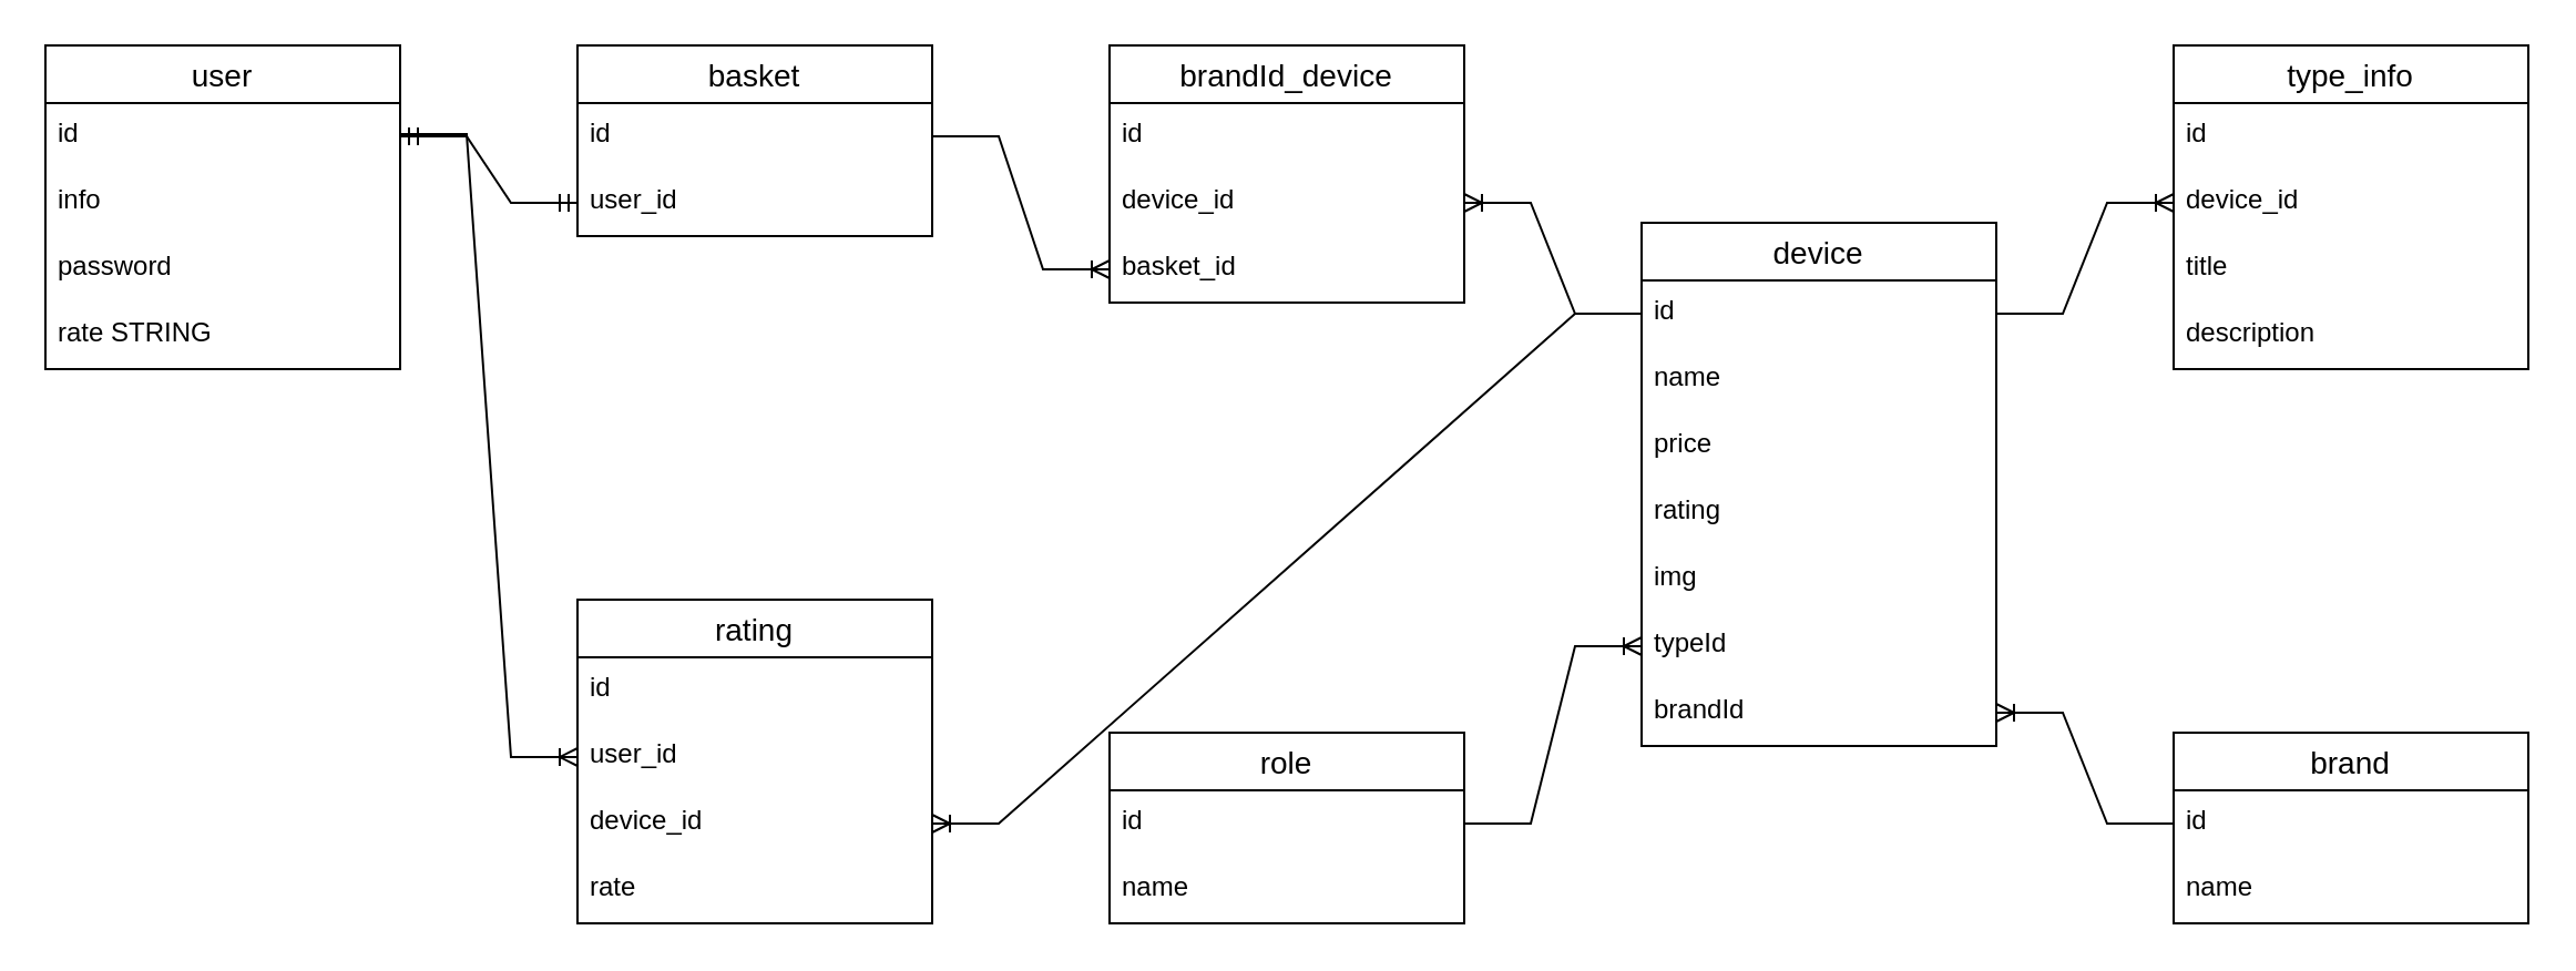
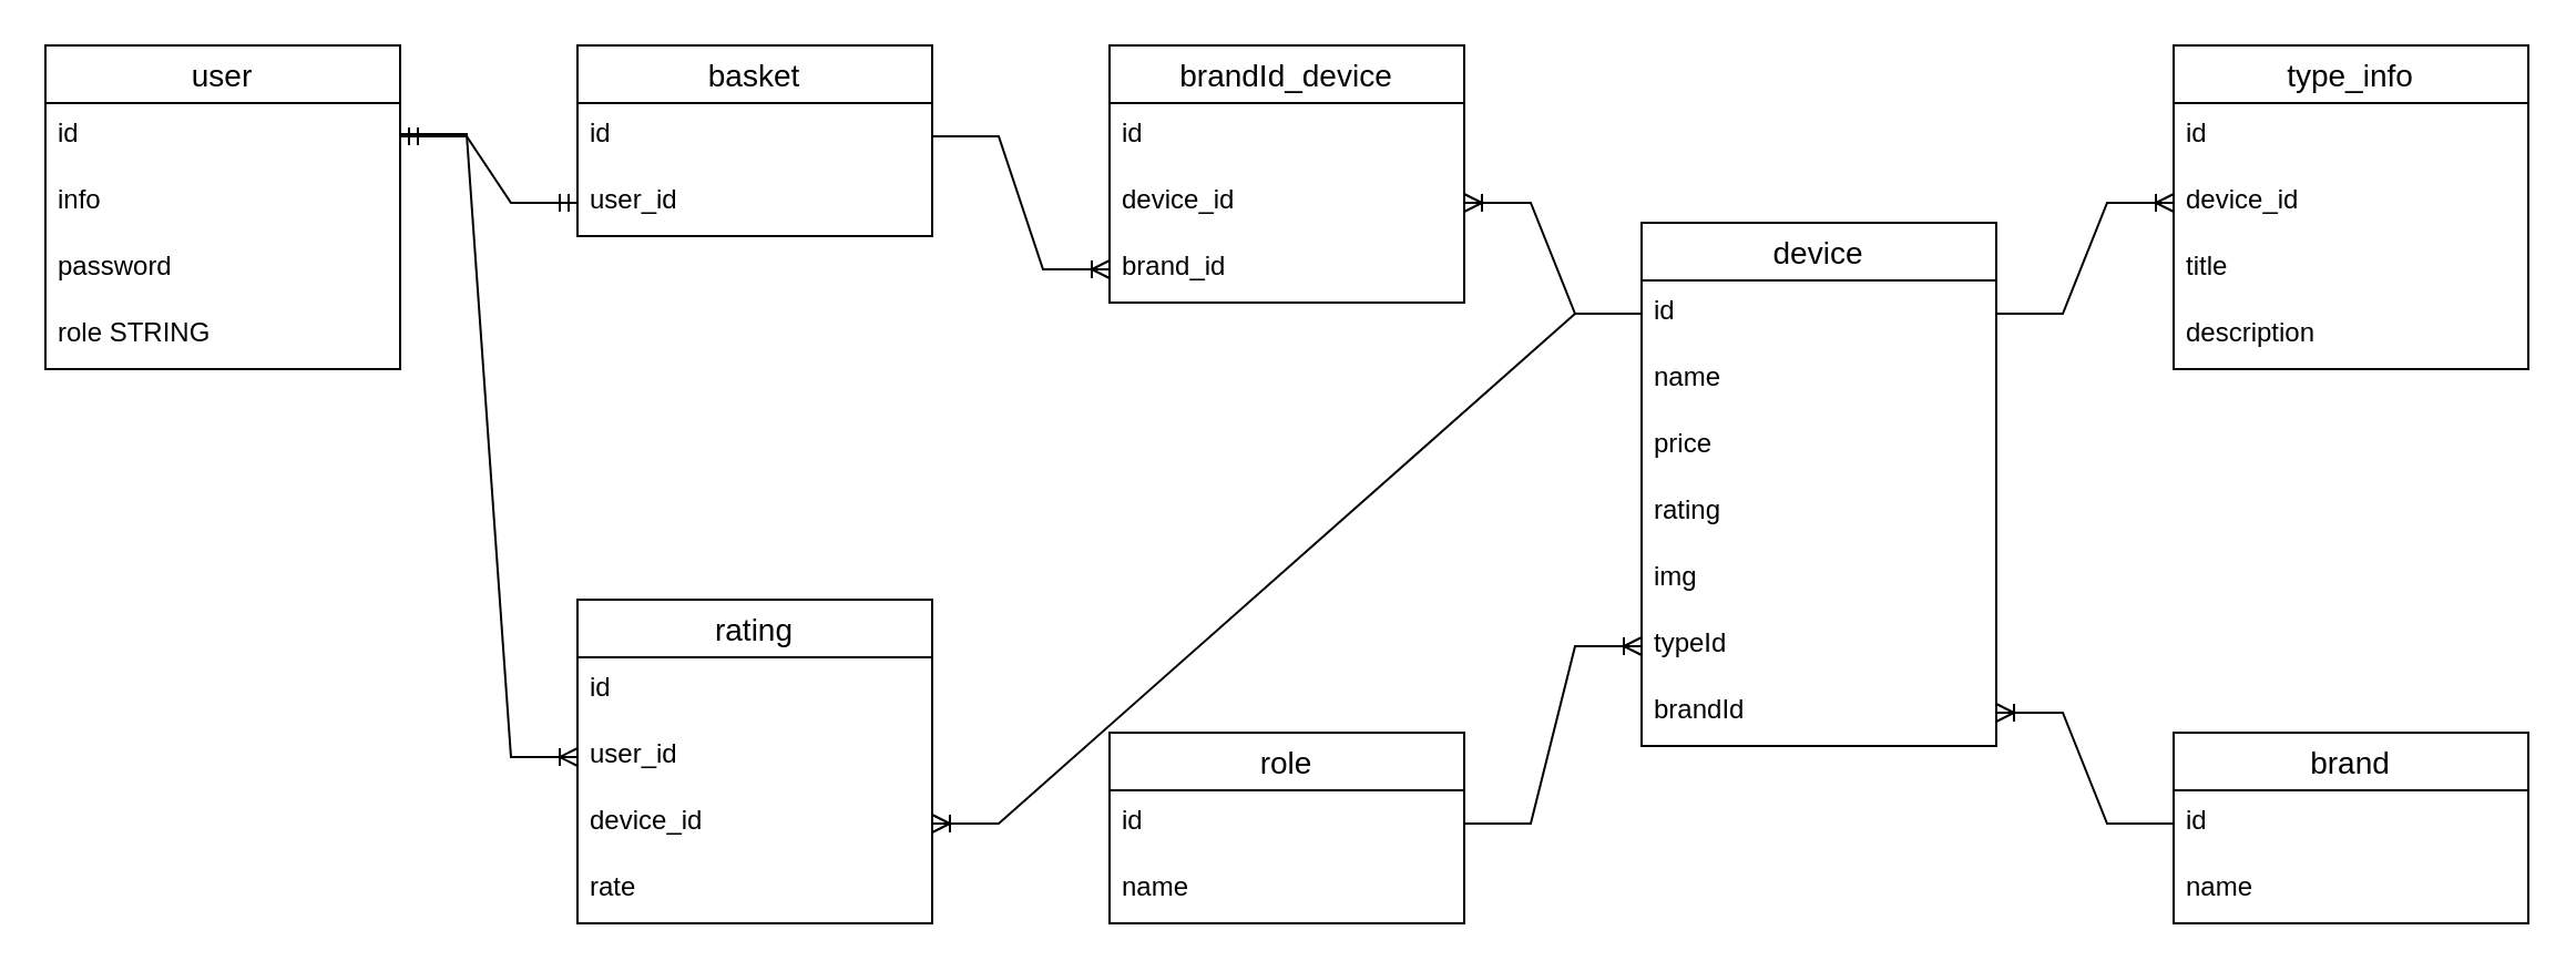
  <mxCell id="0" />
  <mxCell id="1" parent="0" />
  <mxCell id="2" value="user" style="swimlane;fontStyle=0;childLayout=stackLayout;horizontal=1;startSize=26;horizontalStack=0;resizeParent=1;resizeParentMax=0;resizeLast=0;collapsible=1;marginBottom=0;align=center;fontSize=14;" parent="1" vertex="1"><mxGeometry x="20" y="20" width="160" height="146" as="geometry" /></mxCell>
  <mxCell id="3" value="id" style="text;strokeColor=none;fillColor=none;spacingLeft=4;spacingRight=4;overflow=hidden;rotatable=0;points=[[0,0.5],[1,0.5]];portConstraint=eastwest;fontSize=12;" parent="2" vertex="1"><mxGeometry y="26" width="160" height="30" as="geometry" /></mxCell>
  <mxCell id="4" value="info" style="text;strokeColor=none;fillColor=none;spacingLeft=4;spacingRight=4;overflow=hidden;rotatable=0;points=[[0,0.5],[1,0.5]];portConstraint=eastwest;fontSize=12;" parent="2" vertex="1"><mxGeometry y="56" width="160" height="30" as="geometry" /></mxCell>
  <mxCell id="5" value="password" style="text;strokeColor=none;fillColor=none;spacingLeft=4;spacingRight=4;overflow=hidden;rotatable=0;points=[[0,0.5],[1,0.5]];portConstraint=eastwest;fontSize=12;" parent="2" vertex="1"><mxGeometry y="86" width="160" height="30" as="geometry" /></mxCell>
- <mxCell id="6" value="rate STRING" style="text;strokeColor=none;fillColor=none;spacingLeft=4;spacingRight=4;overflow=hidden;rotatable=0;points=[[0,0.5],[1,0.5]];portConstraint=eastwest;fontSize=12;" parent="2" vertex="1"><mxGeometry y="116" width="160" height="30" as="geometry" /></mxCell>
+ <mxCell id="6" value="role STRING" style="text;strokeColor=none;fillColor=none;spacingLeft=4;spacingRight=4;overflow=hidden;rotatable=0;points=[[0,0.5],[1,0.5]];portConstraint=eastwest;fontSize=12;" parent="2" vertex="1"><mxGeometry y="116" width="160" height="30" as="geometry" /></mxCell>
  <mxCell id="7" value="basket" style="swimlane;fontStyle=0;childLayout=stackLayout;horizontal=1;startSize=26;horizontalStack=0;resizeParent=1;resizeParentMax=0;resizeLast=0;collapsible=1;marginBottom=0;align=center;fontSize=14;" parent="1" vertex="1"><mxGeometry x="260" y="20" width="160" height="86" as="geometry" /></mxCell>
  <mxCell id="8" value="id" style="text;strokeColor=none;fillColor=none;spacingLeft=4;spacingRight=4;overflow=hidden;rotatable=0;points=[[0,0.5],[1,0.5]];portConstraint=eastwest;fontSize=12;" parent="7" vertex="1"><mxGeometry y="26" width="160" height="30" as="geometry" /></mxCell>
  <mxCell id="9" value="user_id" style="text;strokeColor=none;fillColor=none;spacingLeft=4;spacingRight=4;overflow=hidden;rotatable=0;points=[[0,0.5],[1,0.5]];portConstraint=eastwest;fontSize=12;" parent="7" vertex="1"><mxGeometry y="56" width="160" height="30" as="geometry" /></mxCell>
  <mxCell id="10" value="brandId_device" style="swimlane;fontStyle=0;childLayout=stackLayout;horizontal=1;startSize=26;horizontalStack=0;resizeParent=1;resizeParentMax=0;resizeLast=0;collapsible=1;marginBottom=0;align=center;fontSize=14;" parent="1" vertex="1"><mxGeometry x="500" y="20" width="160" height="116" as="geometry" /></mxCell>
  <mxCell id="11" value="id" style="text;strokeColor=none;fillColor=none;spacingLeft=4;spacingRight=4;overflow=hidden;rotatable=0;points=[[0,0.5],[1,0.5]];portConstraint=eastwest;fontSize=12;" parent="10" vertex="1"><mxGeometry y="26" width="160" height="30" as="geometry" /></mxCell>
  <mxCell id="12" value="device_id" style="text;strokeColor=none;fillColor=none;spacingLeft=4;spacingRight=4;overflow=hidden;rotatable=0;points=[[0,0.5],[1,0.5]];portConstraint=eastwest;fontSize=12;" parent="10" vertex="1"><mxGeometry y="56" width="160" height="30" as="geometry" /></mxCell>
- <mxCell id="13" value="basket_id" style="text;strokeColor=none;fillColor=none;spacingLeft=4;spacingRight=4;overflow=hidden;rotatable=0;points=[[0,0.5],[1,0.5]];portConstraint=eastwest;fontSize=12;" parent="10" vertex="1"><mxGeometry y="86" width="160" height="30" as="geometry" /></mxCell>
+ <mxCell id="13" value="brand_id" style="text;strokeColor=none;fillColor=none;spacingLeft=4;spacingRight=4;overflow=hidden;rotatable=0;points=[[0,0.5],[1,0.5]];portConstraint=eastwest;fontSize=12;" parent="10" vertex="1"><mxGeometry y="86" width="160" height="30" as="geometry" /></mxCell>
  <mxCell id="14" value="" style="edgeStyle=entityRelationEdgeStyle;fontSize=12;html=1;endArrow=ERmandOne;startArrow=ERmandOne;rounded=0;exitX=1;exitY=0.5;exitDx=0;exitDy=0;entryX=0;entryY=0.5;entryDx=0;entryDy=0;" parent="1" source="3" target="9" edge="1"><mxGeometry width="100" height="100" relative="1" as="geometry"><mxPoint x="350" y="260" as="sourcePoint" /><mxPoint x="450" y="160" as="targetPoint" /></mxGeometry></mxCell>
  <mxCell id="15" value="" style="edgeStyle=entityRelationEdgeStyle;fontSize=12;html=1;endArrow=ERoneToMany;rounded=0;entryX=0;entryY=0.5;entryDx=0;entryDy=0;exitX=1;exitY=0.5;exitDx=0;exitDy=0;" parent="1" source="8" target="13" edge="1"><mxGeometry width="100" height="100" relative="1" as="geometry"><mxPoint x="450" y="146" as="sourcePoint" /><mxPoint x="450" y="160" as="targetPoint" /></mxGeometry></mxCell>
  <mxCell id="16" value="device" style="swimlane;fontStyle=0;childLayout=stackLayout;horizontal=1;startSize=26;horizontalStack=0;resizeParent=1;resizeParentMax=0;resizeLast=0;collapsible=1;marginBottom=0;align=center;fontSize=14;" parent="1" vertex="1"><mxGeometry x="740" y="100" width="160" height="236" as="geometry" /></mxCell>
  <mxCell id="17" value="id" style="text;strokeColor=none;fillColor=none;spacingLeft=4;spacingRight=4;overflow=hidden;rotatable=0;points=[[0,0.5],[1,0.5]];portConstraint=eastwest;fontSize=12;" parent="16" vertex="1"><mxGeometry y="26" width="160" height="30" as="geometry" /></mxCell>
  <mxCell id="18" value="name" style="text;strokeColor=none;fillColor=none;spacingLeft=4;spacingRight=4;overflow=hidden;rotatable=0;points=[[0,0.5],[1,0.5]];portConstraint=eastwest;fontSize=12;" parent="16" vertex="1"><mxGeometry y="56" width="160" height="30" as="geometry" /></mxCell>
  <mxCell id="19" value="price" style="text;strokeColor=none;fillColor=none;spacingLeft=4;spacingRight=4;overflow=hidden;rotatable=0;points=[[0,0.5],[1,0.5]];portConstraint=eastwest;fontSize=12;" parent="16" vertex="1"><mxGeometry y="86" width="160" height="30" as="geometry" /></mxCell>
  <mxCell id="20" value="rating" style="text;strokeColor=none;fillColor=none;spacingLeft=4;spacingRight=4;overflow=hidden;rotatable=0;points=[[0,0.5],[1,0.5]];portConstraint=eastwest;fontSize=12;" parent="16" vertex="1"><mxGeometry y="116" width="160" height="30" as="geometry" /></mxCell>
  <mxCell id="21" value="img" style="text;strokeColor=none;fillColor=none;spacingLeft=4;spacingRight=4;overflow=hidden;rotatable=0;points=[[0,0.5],[1,0.5]];portConstraint=eastwest;fontSize=12;" parent="16" vertex="1"><mxGeometry y="146" width="160" height="30" as="geometry" /></mxCell>
  <mxCell id="22" value="typeId" style="text;strokeColor=none;fillColor=none;spacingLeft=4;spacingRight=4;overflow=hidden;rotatable=0;points=[[0,0.5],[1,0.5]];portConstraint=eastwest;fontSize=12;" parent="16" vertex="1"><mxGeometry y="176" width="160" height="30" as="geometry" /></mxCell>
  <mxCell id="23" value="brandId" style="text;strokeColor=none;fillColor=none;spacingLeft=4;spacingRight=4;overflow=hidden;rotatable=0;points=[[0,0.5],[1,0.5]];portConstraint=eastwest;fontSize=12;" parent="16" vertex="1"><mxGeometry y="206" width="160" height="30" as="geometry" /></mxCell>
  <mxCell id="24" value="type_info" style="swimlane;fontStyle=0;childLayout=stackLayout;horizontal=1;startSize=26;horizontalStack=0;resizeParent=1;resizeParentMax=0;resizeLast=0;collapsible=1;marginBottom=0;align=center;fontSize=14;" parent="1" vertex="1"><mxGeometry x="980" y="20" width="160" height="146" as="geometry" /></mxCell>
  <mxCell id="25" value="id" style="text;strokeColor=none;fillColor=none;spacingLeft=4;spacingRight=4;overflow=hidden;rotatable=0;points=[[0,0.5],[1,0.5]];portConstraint=eastwest;fontSize=12;" parent="24" vertex="1"><mxGeometry y="26" width="160" height="30" as="geometry" /></mxCell>
  <mxCell id="26" value="device_id" style="text;strokeColor=none;fillColor=none;spacingLeft=4;spacingRight=4;overflow=hidden;rotatable=0;points=[[0,0.5],[1,0.5]];portConstraint=eastwest;fontSize=12;" parent="24" vertex="1"><mxGeometry y="56" width="160" height="30" as="geometry" /></mxCell>
  <mxCell id="27" value="title" style="text;strokeColor=none;fillColor=none;spacingLeft=4;spacingRight=4;overflow=hidden;rotatable=0;points=[[0,0.5],[1,0.5]];portConstraint=eastwest;fontSize=12;" parent="24" vertex="1"><mxGeometry y="86" width="160" height="30" as="geometry" /></mxCell>
  <mxCell id="28" value="description" style="text;strokeColor=none;fillColor=none;spacingLeft=4;spacingRight=4;overflow=hidden;rotatable=0;points=[[0,0.5],[1,0.5]];portConstraint=eastwest;fontSize=12;" parent="24" vertex="1"><mxGeometry y="116" width="160" height="30" as="geometry" /></mxCell>
  <mxCell id="29" value="" style="edgeStyle=entityRelationEdgeStyle;fontSize=12;html=1;endArrow=ERoneToMany;rounded=0;exitX=1;exitY=0.5;exitDx=0;exitDy=0;entryX=0;entryY=0.5;entryDx=0;entryDy=0;" parent="1" source="17" target="26" edge="1"><mxGeometry width="100" height="100" relative="1" as="geometry"><mxPoint x="900" y="250" as="sourcePoint" /><mxPoint x="1000" y="150" as="targetPoint" /></mxGeometry></mxCell>
  <mxCell id="30" value="role" style="swimlane;fontStyle=0;childLayout=stackLayout;horizontal=1;startSize=26;horizontalStack=0;resizeParent=1;resizeParentMax=0;resizeLast=0;collapsible=1;marginBottom=0;align=center;fontSize=14;" parent="1" vertex="1"><mxGeometry x="500" y="330" width="160" height="86" as="geometry" /></mxCell>
  <mxCell id="31" value="id" style="text;strokeColor=none;fillColor=none;spacingLeft=4;spacingRight=4;overflow=hidden;rotatable=0;points=[[0,0.5],[1,0.5]];portConstraint=eastwest;fontSize=12;" parent="30" vertex="1"><mxGeometry y="26" width="160" height="30" as="geometry" /></mxCell>
  <mxCell id="32" value="name" style="text;strokeColor=none;fillColor=none;spacingLeft=4;spacingRight=4;overflow=hidden;rotatable=0;points=[[0,0.5],[1,0.5]];portConstraint=eastwest;fontSize=12;" parent="30" vertex="1"><mxGeometry y="56" width="160" height="30" as="geometry" /></mxCell>
  <mxCell id="33" value="brand" style="swimlane;fontStyle=0;childLayout=stackLayout;horizontal=1;startSize=26;horizontalStack=0;resizeParent=1;resizeParentMax=0;resizeLast=0;collapsible=1;marginBottom=0;align=center;fontSize=14;" parent="1" vertex="1"><mxGeometry x="980" y="330" width="160" height="86" as="geometry" /></mxCell>
  <mxCell id="34" value="id" style="text;strokeColor=none;fillColor=none;spacingLeft=4;spacingRight=4;overflow=hidden;rotatable=0;points=[[0,0.5],[1,0.5]];portConstraint=eastwest;fontSize=12;" parent="33" vertex="1"><mxGeometry y="26" width="160" height="30" as="geometry" /></mxCell>
  <mxCell id="35" value="name" style="text;strokeColor=none;fillColor=none;spacingLeft=4;spacingRight=4;overflow=hidden;rotatable=0;points=[[0,0.5],[1,0.5]];portConstraint=eastwest;fontSize=12;" parent="33" vertex="1"><mxGeometry y="56" width="160" height="30" as="geometry" /></mxCell>
  <mxCell id="36" value="" style="edgeStyle=entityRelationEdgeStyle;fontSize=12;html=1;endArrow=ERoneToMany;rounded=0;entryX=0;entryY=0.5;entryDx=0;entryDy=0;exitX=1;exitY=0.5;exitDx=0;exitDy=0;" parent="1" source="31" target="22" edge="1"><mxGeometry width="100" height="100" relative="1" as="geometry"><mxPoint x="700" y="400" as="sourcePoint" /><mxPoint x="720" y="270" as="targetPoint" /></mxGeometry></mxCell>
  <mxCell id="37" value="" style="edgeStyle=entityRelationEdgeStyle;fontSize=12;html=1;endArrow=ERoneToMany;rounded=0;entryX=1;entryY=0.5;entryDx=0;entryDy=0;exitX=0;exitY=0.5;exitDx=0;exitDy=0;" parent="1" source="34" target="23" edge="1"><mxGeometry width="100" height="100" relative="1" as="geometry"><mxPoint x="860" y="500" as="sourcePoint" /><mxPoint x="960" y="400" as="targetPoint" /></mxGeometry></mxCell>
  <mxCell id="38" value="rating" style="swimlane;fontStyle=0;childLayout=stackLayout;horizontal=1;startSize=26;horizontalStack=0;resizeParent=1;resizeParentMax=0;resizeLast=0;collapsible=1;marginBottom=0;align=center;fontSize=14;" parent="1" vertex="1"><mxGeometry x="260" y="270" width="160" height="146" as="geometry" /></mxCell>
  <mxCell id="39" value="id" style="text;strokeColor=none;fillColor=none;spacingLeft=4;spacingRight=4;overflow=hidden;rotatable=0;points=[[0,0.5],[1,0.5]];portConstraint=eastwest;fontSize=12;" parent="38" vertex="1"><mxGeometry y="26" width="160" height="30" as="geometry" /></mxCell>
  <mxCell id="40" value="user_id" style="text;strokeColor=none;fillColor=none;spacingLeft=4;spacingRight=4;overflow=hidden;rotatable=0;points=[[0,0.5],[1,0.5]];portConstraint=eastwest;fontSize=12;" parent="38" vertex="1"><mxGeometry y="56" width="160" height="30" as="geometry" /></mxCell>
  <mxCell id="41" value="device_id" style="text;strokeColor=none;fillColor=none;spacingLeft=4;spacingRight=4;overflow=hidden;rotatable=0;points=[[0,0.5],[1,0.5]];portConstraint=eastwest;fontSize=12;" parent="38" vertex="1"><mxGeometry y="86" width="160" height="30" as="geometry" /></mxCell>
  <mxCell id="42" value="rate" style="text;strokeColor=none;fillColor=none;spacingLeft=4;spacingRight=4;overflow=hidden;rotatable=0;points=[[0,0.5],[1,0.5]];portConstraint=eastwest;fontSize=12;" parent="38" vertex="1"><mxGeometry y="116" width="160" height="30" as="geometry" /></mxCell>
  <mxCell id="43" value="" style="edgeStyle=entityRelationEdgeStyle;fontSize=12;html=1;endArrow=ERoneToMany;rounded=0;entryX=0;entryY=0.5;entryDx=0;entryDy=0;" parent="1" target="40" edge="1"><mxGeometry width="100" height="100" relative="1" as="geometry"><mxPoint x="180" y="60" as="sourcePoint" /><mxPoint x="-20" y="260" as="targetPoint" /></mxGeometry></mxCell>
  <mxCell id="44" value="" style="edgeStyle=entityRelationEdgeStyle;fontSize=12;html=1;endArrow=ERoneToMany;rounded=0;entryX=1;entryY=0.5;entryDx=0;entryDy=0;exitX=0;exitY=0.5;exitDx=0;exitDy=0;" parent="1" source="17" target="41" edge="1"><mxGeometry width="100" height="100" relative="1" as="geometry"><mxPoint x="690" y="250" as="sourcePoint" /><mxPoint x="460" y="290" as="targetPoint" /></mxGeometry></mxCell>
  <mxCell id="45" value="" style="edgeStyle=entityRelationEdgeStyle;fontSize=12;html=1;endArrow=ERoneToMany;rounded=0;exitX=0;exitY=0.5;exitDx=0;exitDy=0;entryX=1;entryY=0.5;entryDx=0;entryDy=0;" parent="1" source="17" target="12" edge="1"><mxGeometry width="100" height="100" relative="1" as="geometry"><mxPoint x="800" y="70" as="sourcePoint" /><mxPoint x="740" y="50" as="targetPoint" /></mxGeometry></mxCell>
